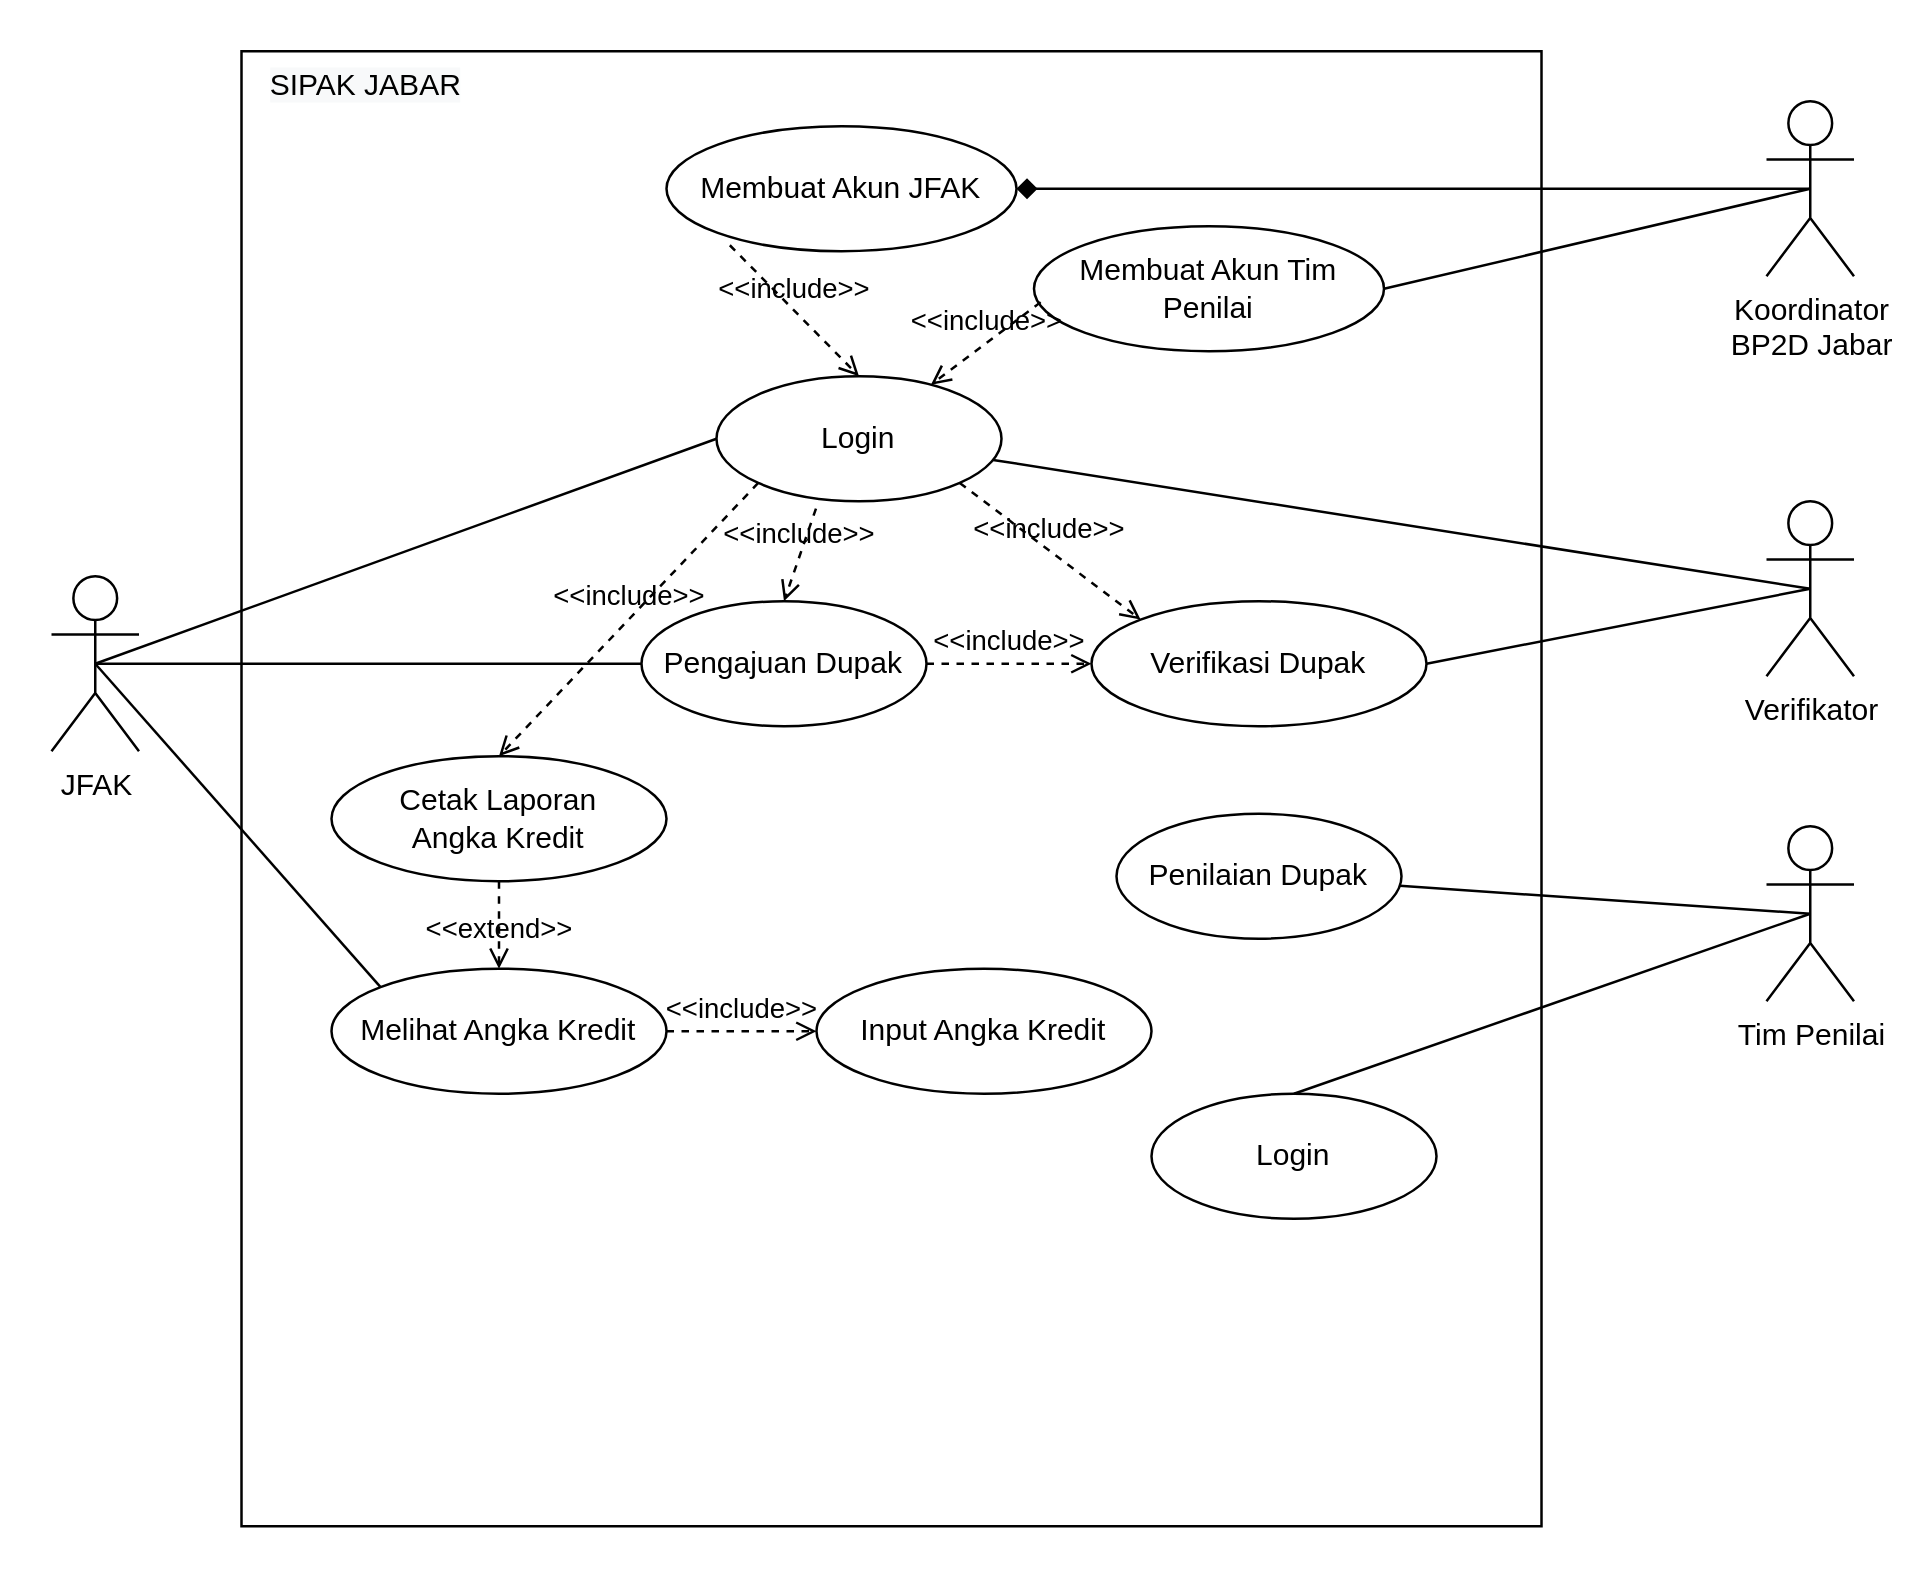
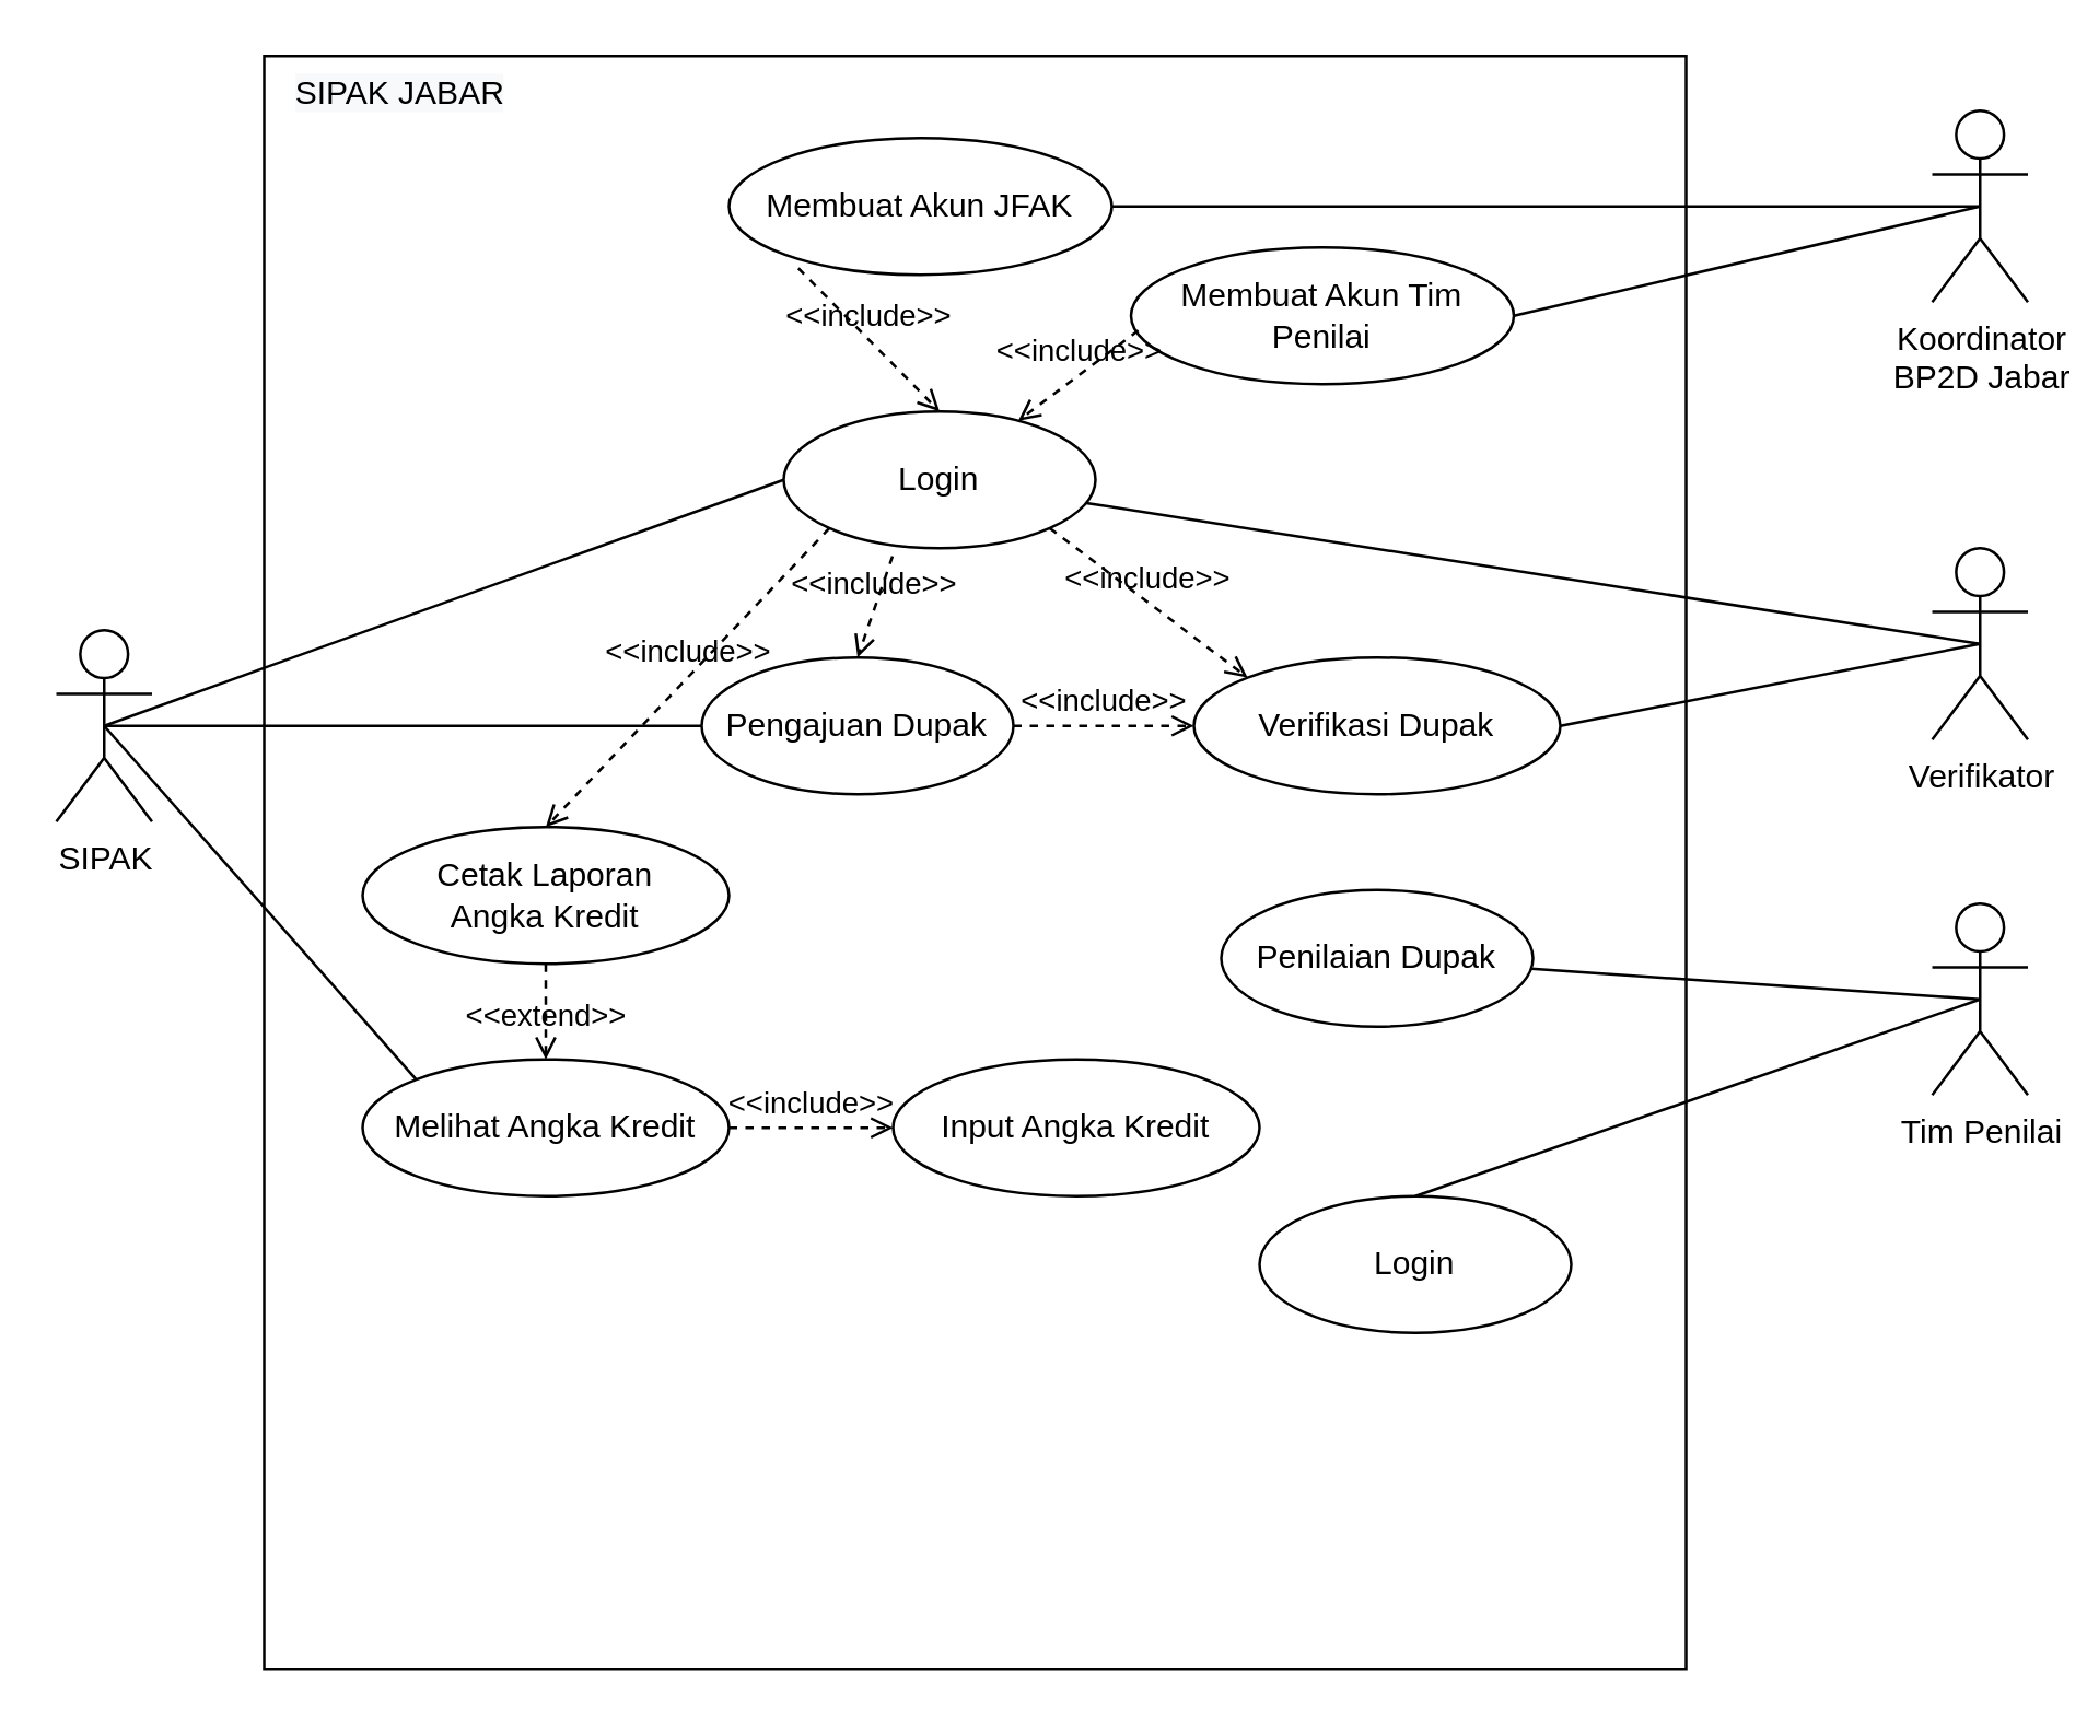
  <mxCell id="0" />
  <mxCell id="1" parent="0" />
  <mxCell id="2" value="" style="rounded=0;whiteSpace=wrap;html=1;" parent="1" vertex="1"><mxGeometry x="96" y="20" width="520" height="590" as="geometry" /></mxCell>
  <mxCell id="3" value="Pengajuan Dupak" style="ellipse;whiteSpace=wrap;html=1;" parent="2" vertex="1"><mxGeometry x="160" y="220" width="114" height="50" as="geometry" /></mxCell>
  <mxCell id="4" value="Membuat Akun Tim Penilai" style="ellipse;whiteSpace=wrap;html=1;" parent="2" vertex="1"><mxGeometry x="317" y="70" width="140" height="50" as="geometry" /></mxCell>
  <mxCell id="5" value="Verifikasi Dupak" style="ellipse;whiteSpace=wrap;html=1;" parent="2" vertex="1"><mxGeometry x="340" y="220" width="134" height="50" as="geometry" /></mxCell>
  <mxCell id="6" value="&amp;lt;&amp;lt;include&amp;gt;&amp;gt;" style="html=1;verticalAlign=bottom;labelBackgroundColor=none;endArrow=open;endFill=0;dashed=1;rounded=0;entryX=0;entryY=0.5;entryDx=0;entryDy=0;" parent="2" source="3" target="5" edge="1"><mxGeometry width="160" relative="1" as="geometry"><mxPoint x="190" y="410" as="sourcePoint" /><mxPoint x="350" y="410" as="targetPoint" /></mxGeometry></mxCell>
  <mxCell id="7" value="Penilaian Dupak" style="ellipse;whiteSpace=wrap;html=1;" parent="2" vertex="1"><mxGeometry x="350" y="305" width="114" height="50" as="geometry" /></mxCell>
  <mxCell id="8" value="Login" style="ellipse;whiteSpace=wrap;html=1;" parent="2" vertex="1"><mxGeometry x="190" y="130" width="114" height="50" as="geometry" /></mxCell>
  <mxCell id="9" value="&amp;lt;&amp;lt;include&amp;gt;&amp;gt;" style="html=1;verticalAlign=bottom;labelBackgroundColor=none;endArrow=open;endFill=0;dashed=1;rounded=0;exitX=0.019;exitY=0.607;exitDx=0;exitDy=0;exitPerimeter=0;" parent="2" source="4" target="8" edge="1"><mxGeometry width="160" relative="1" as="geometry"><mxPoint x="190" y="220" as="sourcePoint" /><mxPoint x="320" y="220" as="targetPoint" /></mxGeometry></mxCell>
  <mxCell id="10" value="&amp;lt;&amp;lt;include&amp;gt;&amp;gt;" style="html=1;verticalAlign=bottom;labelBackgroundColor=none;endArrow=open;endFill=0;dashed=1;rounded=0;entryX=0.5;entryY=0;entryDx=0;entryDy=0;exitX=0.349;exitY=1.059;exitDx=0;exitDy=0;exitPerimeter=0;" parent="2" source="8" target="3" edge="1"><mxGeometry width="160" relative="1" as="geometry"><mxPoint x="188" y="290" as="sourcePoint" /><mxPoint x="317" y="290" as="targetPoint" /></mxGeometry></mxCell>
  <mxCell id="11" value="&amp;lt;&amp;lt;include&amp;gt;&amp;gt;" style="html=1;verticalAlign=bottom;labelBackgroundColor=none;endArrow=open;endFill=0;dashed=1;rounded=0;entryX=0;entryY=0;entryDx=0;entryDy=0;exitX=1;exitY=1;exitDx=0;exitDy=0;" parent="2" source="8" target="5" edge="1"><mxGeometry width="160" relative="1" as="geometry"><mxPoint x="147" y="190" as="sourcePoint" /><mxPoint x="147" y="230" as="targetPoint" /></mxGeometry></mxCell>
  <mxCell id="12" value="Input Angka Kredit" style="ellipse;whiteSpace=wrap;html=1;" parent="2" vertex="1"><mxGeometry x="230" y="367" width="134" height="50" as="geometry" /></mxCell>
  <mxCell id="13" value="Membuat Akun JFAK" style="ellipse;whiteSpace=wrap;html=1;" parent="2" vertex="1"><mxGeometry x="170" y="30" width="140" height="50" as="geometry" /></mxCell>
  <mxCell id="14" value="&amp;lt;&amp;lt;include&amp;gt;&amp;gt;" style="html=1;verticalAlign=bottom;labelBackgroundColor=none;endArrow=open;endFill=0;dashed=1;rounded=0;exitX=0.181;exitY=0.952;exitDx=0;exitDy=0;entryX=0.5;entryY=0;entryDx=0;entryDy=0;exitPerimeter=0;" parent="2" source="13" target="8" edge="1"><mxGeometry width="160" relative="1" as="geometry"><mxPoint x="327.66" y="190.35" as="sourcePoint" /><mxPoint x="199.876" y="186.649" as="targetPoint" /></mxGeometry></mxCell>
  <mxCell id="15" value="Login" style="ellipse;whiteSpace=wrap;html=1;" vertex="1" parent="2"><mxGeometry x="364" y="417" width="114" height="50" as="geometry" /></mxCell>
  <mxCell id="16" value="&amp;lt;&amp;lt;include&amp;gt;&amp;gt;" style="html=1;verticalAlign=bottom;labelBackgroundColor=none;endArrow=open;endFill=0;dashed=1;rounded=0;entryX=0.5;entryY=0;entryDx=0;entryDy=0;exitX=0;exitY=1;exitDx=0;exitDy=0;" edge="1" parent="2" source="8" target="17"><mxGeometry width="160" relative="1" as="geometry"><mxPoint x="239.786" y="192.95" as="sourcePoint" /><mxPoint x="227.0" y="230" as="targetPoint" /></mxGeometry></mxCell>
  <mxCell id="17" value="Cetak Laporan&lt;br&gt;Angka Kredit" style="ellipse;whiteSpace=wrap;html=1;" parent="2" vertex="1"><mxGeometry x="36" y="282" width="134" height="50" as="geometry" /></mxCell>
  <mxCell id="18" value="Melihat Angka Kredit" style="ellipse;whiteSpace=wrap;html=1;" parent="2" vertex="1"><mxGeometry x="36" y="367" width="134" height="50" as="geometry" /></mxCell>
  <mxCell id="19" value="&amp;lt;&amp;lt;extend&amp;gt;&amp;gt;" style="html=1;verticalAlign=bottom;labelBackgroundColor=none;endArrow=open;endFill=0;dashed=1;rounded=0;" parent="2" source="17" target="18" edge="1"><mxGeometry x="0.6" width="160" relative="1" as="geometry"><mxPoint x="133" y="330" as="sourcePoint" /><mxPoint x="340" y="570" as="targetPoint" /><mxPoint as="offset" /></mxGeometry></mxCell>
  <mxCell id="20" value="&amp;lt;&amp;lt;include&amp;gt;&amp;gt;" style="html=1;verticalAlign=bottom;labelBackgroundColor=none;endArrow=open;endFill=0;dashed=1;rounded=0;entryX=0;entryY=0.5;entryDx=0;entryDy=0;" parent="2" source="18" target="12" edge="1"><mxGeometry width="160" relative="1" as="geometry"><mxPoint x="200" y="305" as="sourcePoint" /><mxPoint x="330" y="305" as="targetPoint" /></mxGeometry></mxCell>
  <mxCell id="21" value="&lt;span style=&quot;color: rgb(0 , 0 , 0) ; font-family: &amp;#34;helvetica&amp;#34; ; font-size: 12px ; font-style: normal ; font-weight: 400 ; letter-spacing: normal ; text-indent: 0px ; text-transform: none ; word-spacing: 0px ; background-color: rgb(248 , 249 , 250) ; display: inline ; float: none&quot;&gt;SIPAK JABAR&lt;/span&gt;" style="text;whiteSpace=wrap;html=1;align=center;" parent="2" vertex="1"><mxGeometry width="100" height="30" as="geometry" /></mxCell>
- <mxCell id="22" value="JFAK" style="shape=umlActor;verticalLabelPosition=bottom;verticalAlign=top;html=1;outlineConnect=0;" parent="1" vertex="1"><mxGeometry x="20" y="230" width="35" height="70" as="geometry" /></mxCell>
+ <mxCell id="22" value="SIPAK" style="shape=umlActor;verticalLabelPosition=bottom;verticalAlign=top;html=1;outlineConnect=0;" parent="1" vertex="1"><mxGeometry x="20" y="230" width="35" height="70" as="geometry" /></mxCell>
  <mxCell id="23" value="Tim Penilai" style="shape=umlActor;verticalLabelPosition=bottom;verticalAlign=top;html=1;outlineConnect=0;" parent="1" vertex="1"><mxGeometry x="706" y="330" width="35" height="70" as="geometry" /></mxCell>
  <mxCell id="24" value="Koordinator&lt;br&gt;BP2D Jabar" style="shape=umlActor;verticalLabelPosition=bottom;verticalAlign=top;html=1;outlineConnect=0;" parent="1" vertex="1"><mxGeometry x="706" y="40" width="35" height="70" as="geometry" /></mxCell>
- <mxCell id="25" value="" style="endArrow=diamond;html=1;rounded=0;exitX=0.5;exitY=0.5;exitDx=0;exitDy=0;exitPerimeter=0;entryX=1;entryY=0.5;entryDx=0;entryDy=0;" parent="1" source="24" target="13" edge="1"><mxGeometry width="50" height="50" relative="1" as="geometry"><mxPoint x="334" y="80" as="sourcePoint" /><mxPoint x="384" y="30" as="targetPoint" /></mxGeometry></mxCell>
+ <mxCell id="25" value="" style="endArrow=none;html=1;rounded=0;exitX=0.5;exitY=0.5;exitDx=0;exitDy=0;exitPerimeter=0;entryX=1;entryY=0.5;entryDx=0;entryDy=0;" parent="1" source="24" target="13" edge="1"><mxGeometry width="50" height="50" relative="1" as="geometry"><mxPoint x="334" y="80" as="sourcePoint" /><mxPoint x="384" y="30" as="targetPoint" /></mxGeometry></mxCell>
  <mxCell id="26" value="" style="endArrow=none;html=1;rounded=0;exitX=0.5;exitY=0.5;exitDx=0;exitDy=0;exitPerimeter=0;entryX=1;entryY=0.5;entryDx=0;entryDy=0;" parent="1" source="24" target="4" edge="1"><mxGeometry width="50" height="50" relative="1" as="geometry"><mxPoint x="681.5" y="205" as="sourcePoint" /><mxPoint x="434" y="205" as="targetPoint" /></mxGeometry></mxCell>
  <mxCell id="27" value="" style="endArrow=none;html=1;rounded=0;exitX=0;exitY=0.5;exitDx=0;exitDy=0;entryX=0.5;entryY=0.5;entryDx=0;entryDy=0;entryPerimeter=0;" parent="1" source="3" target="22" edge="1"><mxGeometry width="50" height="50" relative="1" as="geometry"><mxPoint x="329" y="315" as="sourcePoint" /><mxPoint x="47.5" y="375" as="targetPoint" /></mxGeometry></mxCell>
  <mxCell id="28" value="" style="endArrow=none;html=1;rounded=0;exitX=0.5;exitY=0.5;exitDx=0;exitDy=0;exitPerimeter=0;" parent="1" source="23" target="7" edge="1"><mxGeometry width="50" height="50" relative="1" as="geometry"><mxPoint x="212" y="395" as="sourcePoint" /><mxPoint x="47.5" y="375" as="targetPoint" /></mxGeometry></mxCell>
  <mxCell id="29" value="Verifikator" style="shape=umlActor;verticalLabelPosition=bottom;verticalAlign=top;html=1;outlineConnect=0;" parent="1" vertex="1"><mxGeometry x="706" y="200" width="35" height="70" as="geometry" /></mxCell>
  <mxCell id="30" value="" style="endArrow=none;html=1;rounded=0;exitX=0;exitY=0;exitDx=0;exitDy=0;entryX=0.5;entryY=0.5;entryDx=0;entryDy=0;entryPerimeter=0;" parent="1" source="18" target="22" edge="1"><mxGeometry width="50" height="50" relative="1" as="geometry"><mxPoint x="182" y="325" as="sourcePoint" /><mxPoint x="47.5" y="375" as="targetPoint" /></mxGeometry></mxCell>
  <mxCell id="31" value="" style="endArrow=none;html=1;rounded=0;exitX=0.5;exitY=0.5;exitDx=0;exitDy=0;exitPerimeter=0;entryX=1;entryY=0.5;entryDx=0;entryDy=0;" parent="1" source="29" target="5" edge="1"><mxGeometry width="50" height="50" relative="1" as="geometry"><mxPoint x="683.5" y="195" as="sourcePoint" /><mxPoint x="481.671" y="226.581" as="targetPoint" /></mxGeometry></mxCell>
  <mxCell id="32" value="" style="endArrow=none;html=1;rounded=0;entryX=0.5;entryY=0.5;entryDx=0;entryDy=0;entryPerimeter=0;exitX=0;exitY=0.5;exitDx=0;exitDy=0;" parent="1" source="8" target="22" edge="1"><mxGeometry width="50" height="50" relative="1" as="geometry"><mxPoint x="232.543" y="342.611" as="sourcePoint" /><mxPoint x="47.5" y="375" as="targetPoint" /></mxGeometry></mxCell>
  <mxCell id="33" value="" style="endArrow=none;html=1;rounded=0;exitX=0.5;exitY=0.5;exitDx=0;exitDy=0;exitPerimeter=0;" parent="1" source="29" target="8" edge="1"><mxGeometry width="50" height="50" relative="1" as="geometry"><mxPoint x="676" y="360" as="sourcePoint" /><mxPoint x="47.5" y="275" as="targetPoint" /></mxGeometry></mxCell>
  <mxCell id="34" value="" style="endArrow=none;html=1;rounded=0;exitX=0.5;exitY=0.5;exitDx=0;exitDy=0;exitPerimeter=0;entryX=0.5;entryY=0;entryDx=0;entryDy=0;" edge="1" parent="1" source="23" target="15"><mxGeometry width="50" height="50" relative="1" as="geometry"><mxPoint x="676" y="370" as="sourcePoint" /><mxPoint x="464.175" y="411.804" as="targetPoint" /></mxGeometry></mxCell>
